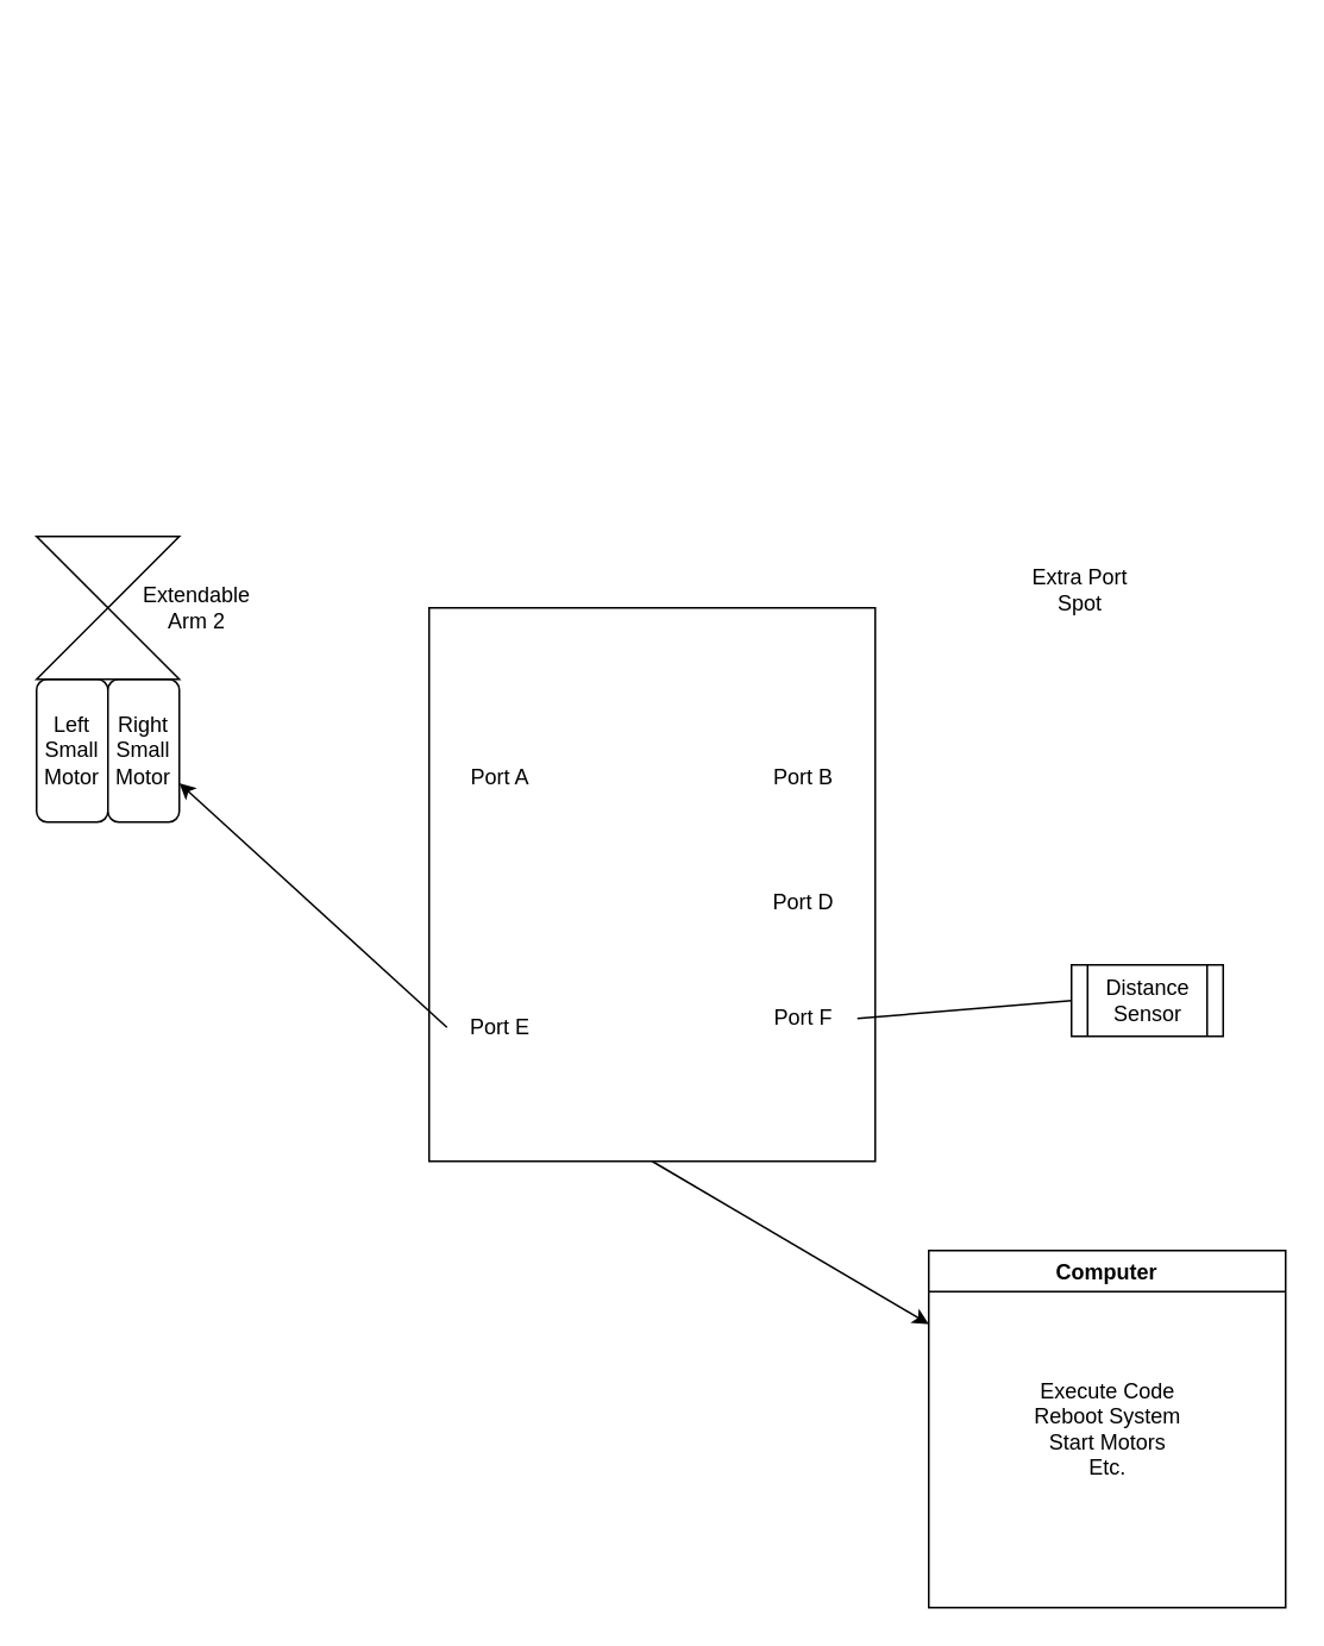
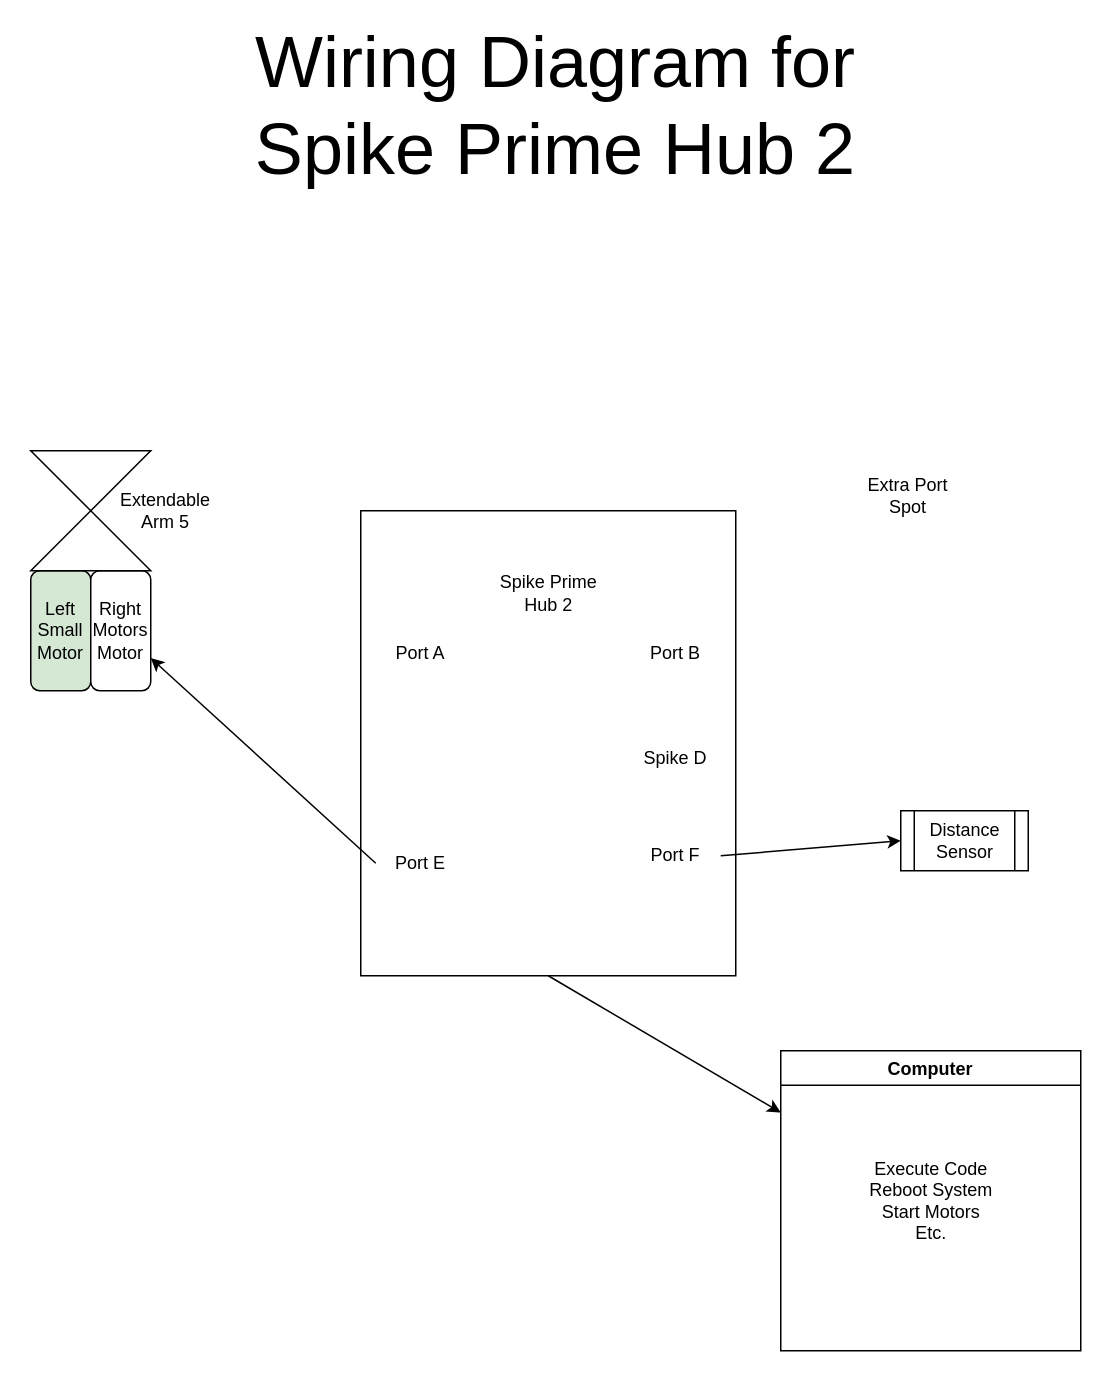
  <mxCell id="0" />
  <mxCell id="1" parent="0" />
  <mxCell id="2" value="" style="rounded=0;whiteSpace=wrap;html=1;" parent="1" vertex="1"><mxGeometry x="240" y="340" width="250" height="310" as="geometry" /></mxCell>
+ <mxCell id="3" value="Spike Prime Hub 2" style="text;html=1;strokeColor=none;fillColor=none;align=center;verticalAlign=middle;whiteSpace=wrap;rounded=0;" parent="1" vertex="1"><mxGeometry x="323" y="380" width="85" height="30" as="geometry" /></mxCell>
  <mxCell id="4" value="Port A" style="text;html=1;strokeColor=none;fillColor=none;align=center;verticalAlign=middle;whiteSpace=wrap;rounded=0;" parent="1" vertex="1"><mxGeometry x="250" y="420" width="60" height="30" as="geometry" /></mxCell>
  <mxCell id="5" value="Port E" style="text;html=1;strokeColor=none;fillColor=none;align=center;verticalAlign=middle;whiteSpace=wrap;rounded=0;" parent="1" vertex="1"><mxGeometry x="250" y="560" width="60" height="30" as="geometry" /></mxCell>
  <mxCell id="6" value="Port B" style="text;html=1;strokeColor=none;fillColor=none;align=center;verticalAlign=middle;whiteSpace=wrap;rounded=0;" parent="1" vertex="1"><mxGeometry x="420" y="420" width="60" height="30" as="geometry" /></mxCell>
- <mxCell id="7" value="Port D" style="text;html=1;strokeColor=none;fillColor=none;align=center;verticalAlign=middle;whiteSpace=wrap;rounded=0;" parent="1" vertex="1"><mxGeometry x="420" y="490" width="60" height="30" as="geometry" /></mxCell>
+ <mxCell id="7" value="Spike D" style="text;html=1;strokeColor=none;fillColor=none;align=center;verticalAlign=middle;whiteSpace=wrap;rounded=0;" parent="1" vertex="1"><mxGeometry x="420" y="490" width="60" height="30" as="geometry" /></mxCell>
  <mxCell id="8" value="Port F" style="text;html=1;strokeColor=none;fillColor=none;align=center;verticalAlign=middle;whiteSpace=wrap;rounded=0;" parent="1" vertex="1"><mxGeometry x="420" y="555" width="60" height="30" as="geometry" /></mxCell>
- <mxCell id="9" value="Left Small Motor" style="rounded=1;whiteSpace=wrap;html=1;" parent="1" vertex="1"><mxGeometry x="20" y="380" width="40" height="80" as="geometry" /></mxCell>
- <mxCell id="10" value="Right Small Motor" style="rounded=1;whiteSpace=wrap;html=1;" parent="1" vertex="1"><mxGeometry x="60" y="380" width="40" height="80" as="geometry" /></mxCell>
+ <mxCell id="9" value="Left Small Motor" style="rounded=1;whiteSpace=wrap;html=1;fillColor=#d5e8d4;" parent="1" vertex="1"><mxGeometry x="20" y="380" width="40" height="80" as="geometry" /></mxCell>
+ <mxCell id="10" value="Right Motors Motor" style="rounded=1;whiteSpace=wrap;html=1;" parent="1" vertex="1"><mxGeometry x="60" y="380" width="40" height="80" as="geometry" /></mxCell>
  <mxCell id="11" value="" style="endArrow=classic;html=1;rounded=0;exitX=0;exitY=0.5;exitDx=0;exitDy=0;" parent="1" source="5" target="10" edge="1"><mxGeometry width="50" height="50" relative="1" as="geometry"><mxPoint x="400" y="470" as="sourcePoint" /><mxPoint x="450" y="420" as="targetPoint" /></mxGeometry></mxCell>
  <mxCell id="12" value="" style="shape=collate;whiteSpace=wrap;html=1;" parent="1" vertex="1"><mxGeometry x="20" y="300" width="80" height="80" as="geometry" /></mxCell>
- <mxCell id="13" value="Extendable Arm 2" style="text;html=1;strokeColor=none;fillColor=none;align=center;verticalAlign=middle;whiteSpace=wrap;rounded=0;" parent="1" vertex="1"><mxGeometry x="80" y="325" width="60" height="30" as="geometry" /></mxCell>
+ <mxCell id="13" value="Extendable Arm 5" style="text;html=1;strokeColor=none;fillColor=none;align=center;verticalAlign=middle;whiteSpace=wrap;rounded=0;" parent="1" vertex="1"><mxGeometry x="80" y="325" width="60" height="30" as="geometry" /></mxCell>
  <mxCell id="14" value="Distance Sensor" style="shape=process;whiteSpace=wrap;html=1;backgroundOutline=1;" parent="1" vertex="1"><mxGeometry x="600" y="540" width="85" height="40" as="geometry" /></mxCell>
- <mxCell id="15" value="" style="endArrow=none;html=1;rounded=0;exitX=1;exitY=0.5;exitDx=0;exitDy=0;entryX=0;entryY=0.5;entryDx=0;entryDy=0;" parent="1" source="8" target="14" edge="1"><mxGeometry width="50" height="50" relative="1" as="geometry"><mxPoint x="400" y="480" as="sourcePoint" /><mxPoint x="450" y="430" as="targetPoint" /></mxGeometry></mxCell>
+ <mxCell id="15" value="" style="endArrow=classic;html=1;rounded=0;exitX=1;exitY=0.5;exitDx=0;exitDy=0;entryX=0;entryY=0.5;entryDx=0;entryDy=0;" parent="1" source="8" target="14" edge="1"><mxGeometry width="50" height="50" relative="1" as="geometry"><mxPoint x="400" y="480" as="sourcePoint" /><mxPoint x="450" y="430" as="targetPoint" /></mxGeometry></mxCell>
+ <mxCell id="16" value="&lt;font style=&quot;font-size: 48px&quot;&gt;Wiring Diagram for Spike Prime Hub 2&lt;/font&gt;" style="text;html=1;strokeColor=none;fillColor=none;align=center;verticalAlign=middle;whiteSpace=wrap;rounded=0;" parent="1" vertex="1"><mxGeometry x="160" y="20" width="420" height="100" as="geometry" /></mxCell>
  <mxCell id="17" value="" style="endArrow=classic;html=1;rounded=0;exitX=0.5;exitY=1;exitDx=0;exitDy=0;" edge="1" parent="1" source="2" target="18"><mxGeometry width="50" height="50" relative="1" as="geometry"><mxPoint x="345" y="620" as="sourcePoint" /><mxPoint x="435" y="750" as="targetPoint" /></mxGeometry></mxCell>
  <mxCell id="18" value="Computer" style="swimlane;" vertex="1" parent="1"><mxGeometry x="520" y="700" width="200" height="200" as="geometry" /></mxCell>
  <mxCell id="19" value="Execute Code&lt;br&gt;Reboot System&lt;br&gt;Start Motors&lt;br&gt;Etc." style="text;html=1;align=center;verticalAlign=middle;resizable=0;points=[];autosize=1;strokeColor=none;fillColor=none;" vertex="1" parent="18"><mxGeometry x="50" y="70" width="100" height="60" as="geometry" /></mxCell>
  <mxCell id="20" value="Extra Port Spot" style="text;html=1;strokeColor=none;fillColor=none;align=center;verticalAlign=middle;whiteSpace=wrap;rounded=0;" vertex="1" parent="1"><mxGeometry x="575" y="315" width="60" height="30" as="geometry" /></mxCell>
